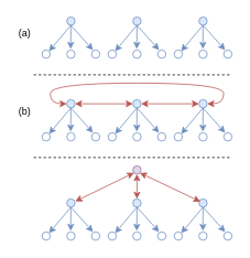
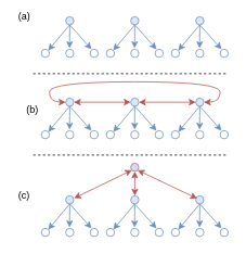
  <mxCell id="0" />
  <mxCell id="1" parent="0" />
  <mxCell id="2" style="rounded=0;orthogonalLoop=1;jettySize=auto;html=1;exitX=0.5;exitY=1;exitDx=0;exitDy=0;entryX=1;entryY=0;entryDx=0;entryDy=0;fillColor=#dae8fc;strokeColor=#6c8ebf;" edge="1" parent="1" source="5" target="7"><mxGeometry relative="1" as="geometry" /></mxCell>
  <mxCell id="3" style="edgeStyle=none;rounded=0;orthogonalLoop=1;jettySize=auto;html=1;exitX=0.5;exitY=1;exitDx=0;exitDy=0;entryX=0.477;entryY=-0.123;entryDx=0;entryDy=0;entryPerimeter=0;fillColor=#dae8fc;strokeColor=#6c8ebf;" edge="1" parent="1" source="5" target="6"><mxGeometry relative="1" as="geometry" /></mxCell>
  <mxCell id="4" style="edgeStyle=none;rounded=0;orthogonalLoop=1;jettySize=auto;html=1;exitX=0.5;exitY=1;exitDx=0;exitDy=0;entryX=0.171;entryY=0.006;entryDx=0;entryDy=0;entryPerimeter=0;fillColor=#dae8fc;strokeColor=#6c8ebf;" edge="1" parent="1" source="5" target="8"><mxGeometry relative="1" as="geometry" /></mxCell>
  <mxCell id="5" value="" style="ellipse;whiteSpace=wrap;html=1;aspect=fixed;fillColor=#dae8fc;strokeColor=#6c8ebf;" vertex="1" parent="1"><mxGeometry x="80" y="20" width="10" height="10" as="geometry" /></mxCell>
  <mxCell id="6" value="" style="ellipse;whiteSpace=wrap;html=1;aspect=fixed;fillColor=none;strokeColor=#6c8ebf;" vertex="1" parent="1"><mxGeometry x="80" y="60" width="10" height="10" as="geometry" /></mxCell>
  <mxCell id="7" value="" style="ellipse;whiteSpace=wrap;html=1;aspect=fixed;fillColor=none;strokeColor=#6c8ebf;" vertex="1" parent="1"><mxGeometry x="50" y="60" width="10" height="10" as="geometry" /></mxCell>
  <mxCell id="8" value="" style="ellipse;whiteSpace=wrap;html=1;aspect=fixed;fillColor=none;strokeColor=#6c8ebf;" vertex="1" parent="1"><mxGeometry x="110" y="60" width="10" height="10" as="geometry" /></mxCell>
  <mxCell id="9" style="rounded=0;orthogonalLoop=1;jettySize=auto;html=1;exitX=0.5;exitY=1;exitDx=0;exitDy=0;entryX=1;entryY=0;entryDx=0;entryDy=0;fillColor=#dae8fc;strokeColor=#6c8ebf;" edge="1" source="12" target="14" parent="1"><mxGeometry relative="1" as="geometry" /></mxCell>
  <mxCell id="10" style="edgeStyle=none;rounded=0;orthogonalLoop=1;jettySize=auto;html=1;exitX=0.5;exitY=1;exitDx=0;exitDy=0;entryX=0.477;entryY=-0.123;entryDx=0;entryDy=0;entryPerimeter=0;fillColor=#dae8fc;strokeColor=#6c8ebf;" edge="1" source="12" target="13" parent="1"><mxGeometry relative="1" as="geometry" /></mxCell>
  <mxCell id="11" style="edgeStyle=none;rounded=0;orthogonalLoop=1;jettySize=auto;html=1;exitX=0.5;exitY=1;exitDx=0;exitDy=0;entryX=0.171;entryY=0.006;entryDx=0;entryDy=0;entryPerimeter=0;fillColor=#dae8fc;strokeColor=#6c8ebf;" edge="1" source="12" target="15" parent="1"><mxGeometry relative="1" as="geometry" /></mxCell>
  <mxCell id="12" value="" style="ellipse;whiteSpace=wrap;html=1;aspect=fixed;fillColor=#dae8fc;strokeColor=#6c8ebf;" vertex="1" parent="1"><mxGeometry x="160" y="20" width="10" height="10" as="geometry" /></mxCell>
  <mxCell id="13" value="" style="ellipse;whiteSpace=wrap;html=1;aspect=fixed;fillColor=none;strokeColor=#6c8ebf;" vertex="1" parent="1"><mxGeometry x="160" y="60" width="10" height="10" as="geometry" /></mxCell>
  <mxCell id="14" value="" style="ellipse;whiteSpace=wrap;html=1;aspect=fixed;fillColor=none;strokeColor=#6c8ebf;" vertex="1" parent="1"><mxGeometry x="130" y="60" width="10" height="10" as="geometry" /></mxCell>
  <mxCell id="15" value="" style="ellipse;whiteSpace=wrap;html=1;aspect=fixed;fillColor=none;strokeColor=#6c8ebf;" vertex="1" parent="1"><mxGeometry x="190" y="60" width="10" height="10" as="geometry" /></mxCell>
  <mxCell id="16" style="rounded=0;orthogonalLoop=1;jettySize=auto;html=1;exitX=0.5;exitY=1;exitDx=0;exitDy=0;entryX=1;entryY=0;entryDx=0;entryDy=0;fillColor=#dae8fc;strokeColor=#6c8ebf;" edge="1" source="19" target="21" parent="1"><mxGeometry relative="1" as="geometry" /></mxCell>
  <mxCell id="17" style="edgeStyle=none;rounded=0;orthogonalLoop=1;jettySize=auto;html=1;exitX=0.5;exitY=1;exitDx=0;exitDy=0;entryX=0.477;entryY=-0.123;entryDx=0;entryDy=0;entryPerimeter=0;fillColor=#dae8fc;strokeColor=#6c8ebf;" edge="1" source="19" target="20" parent="1"><mxGeometry relative="1" as="geometry" /></mxCell>
  <mxCell id="18" style="edgeStyle=none;rounded=0;orthogonalLoop=1;jettySize=auto;html=1;exitX=0.5;exitY=1;exitDx=0;exitDy=0;entryX=0.171;entryY=0.006;entryDx=0;entryDy=0;entryPerimeter=0;fillColor=#dae8fc;strokeColor=#6c8ebf;" edge="1" source="19" target="22" parent="1"><mxGeometry relative="1" as="geometry" /></mxCell>
  <mxCell id="19" value="" style="ellipse;whiteSpace=wrap;html=1;aspect=fixed;fillColor=#dae8fc;strokeColor=#6c8ebf;" vertex="1" parent="1"><mxGeometry x="240" y="20" width="10" height="10" as="geometry" /></mxCell>
  <mxCell id="20" value="" style="ellipse;whiteSpace=wrap;html=1;aspect=fixed;fillColor=none;strokeColor=#6c8ebf;" vertex="1" parent="1"><mxGeometry x="240" y="60" width="10" height="10" as="geometry" /></mxCell>
  <mxCell id="21" value="" style="ellipse;whiteSpace=wrap;html=1;aspect=fixed;fillColor=none;strokeColor=#6c8ebf;" vertex="1" parent="1"><mxGeometry x="210" y="60" width="10" height="10" as="geometry" /></mxCell>
  <mxCell id="22" value="" style="ellipse;whiteSpace=wrap;html=1;aspect=fixed;fillColor=none;strokeColor=#6c8ebf;" vertex="1" parent="1"><mxGeometry x="270" y="60" width="10" height="10" as="geometry" /></mxCell>
  <mxCell id="23" value="" style="endArrow=none;dashed=1;html=1;" edge="1" parent="1"><mxGeometry width="50" height="50" relative="1" as="geometry"><mxPoint x="40" y="90" as="sourcePoint" /><mxPoint x="280" y="90" as="targetPoint" /></mxGeometry></mxCell>
  <mxCell id="24" style="rounded=0;orthogonalLoop=1;jettySize=auto;html=1;exitX=0.5;exitY=1;exitDx=0;exitDy=0;entryX=1;entryY=0;entryDx=0;entryDy=0;fillColor=#dae8fc;strokeColor=#6c8ebf;" edge="1" source="28" target="30" parent="1"><mxGeometry relative="1" as="geometry" /></mxCell>
  <mxCell id="25" style="edgeStyle=none;rounded=0;orthogonalLoop=1;jettySize=auto;html=1;exitX=0.5;exitY=1;exitDx=0;exitDy=0;entryX=0.477;entryY=-0.123;entryDx=0;entryDy=0;entryPerimeter=0;fillColor=#dae8fc;strokeColor=#6c8ebf;" edge="1" source="28" target="29" parent="1"><mxGeometry relative="1" as="geometry" /></mxCell>
  <mxCell id="26" style="edgeStyle=none;rounded=0;orthogonalLoop=1;jettySize=auto;html=1;exitX=0.5;exitY=1;exitDx=0;exitDy=0;entryX=0.171;entryY=0.006;entryDx=0;entryDy=0;entryPerimeter=0;fillColor=#dae8fc;strokeColor=#6c8ebf;" edge="1" source="28" target="31" parent="1"><mxGeometry relative="1" as="geometry" /></mxCell>
  <mxCell id="27" style="edgeStyle=none;rounded=0;orthogonalLoop=1;jettySize=auto;html=1;exitX=1;exitY=0.5;exitDx=0;exitDy=0;entryX=0;entryY=0.5;entryDx=0;entryDy=0;startArrow=classic;startFill=1;fillColor=#f8cecc;strokeColor=#b85450;" edge="1" parent="1" source="28" target="36"><mxGeometry relative="1" as="geometry" /></mxCell>
  <mxCell id="28" value="" style="ellipse;whiteSpace=wrap;html=1;aspect=fixed;fillColor=#dae8fc;strokeColor=#6c8ebf;" vertex="1" parent="1"><mxGeometry x="80" y="120" width="10" height="10" as="geometry" /></mxCell>
  <mxCell id="29" value="" style="ellipse;whiteSpace=wrap;html=1;aspect=fixed;fillColor=none;strokeColor=#6c8ebf;" vertex="1" parent="1"><mxGeometry x="80" y="160" width="10" height="10" as="geometry" /></mxCell>
  <mxCell id="30" value="" style="ellipse;whiteSpace=wrap;html=1;aspect=fixed;fillColor=none;strokeColor=#6c8ebf;" vertex="1" parent="1"><mxGeometry x="50" y="160" width="10" height="10" as="geometry" /></mxCell>
  <mxCell id="31" value="" style="ellipse;whiteSpace=wrap;html=1;aspect=fixed;fillColor=none;strokeColor=#6c8ebf;" vertex="1" parent="1"><mxGeometry x="110" y="160" width="10" height="10" as="geometry" /></mxCell>
  <mxCell id="32" style="rounded=0;orthogonalLoop=1;jettySize=auto;html=1;exitX=0.5;exitY=1;exitDx=0;exitDy=0;entryX=1;entryY=0;entryDx=0;entryDy=0;fillColor=#dae8fc;strokeColor=#6c8ebf;" edge="1" source="36" target="38" parent="1"><mxGeometry relative="1" as="geometry" /></mxCell>
  <mxCell id="33" style="edgeStyle=none;rounded=0;orthogonalLoop=1;jettySize=auto;html=1;exitX=0.5;exitY=1;exitDx=0;exitDy=0;entryX=0.477;entryY=-0.123;entryDx=0;entryDy=0;entryPerimeter=0;fillColor=#dae8fc;strokeColor=#6c8ebf;" edge="1" source="36" target="37" parent="1"><mxGeometry relative="1" as="geometry" /></mxCell>
  <mxCell id="34" style="edgeStyle=none;rounded=0;orthogonalLoop=1;jettySize=auto;html=1;exitX=0.5;exitY=1;exitDx=0;exitDy=0;entryX=0.171;entryY=0.006;entryDx=0;entryDy=0;entryPerimeter=0;fillColor=#dae8fc;strokeColor=#6c8ebf;" edge="1" source="36" target="39" parent="1"><mxGeometry relative="1" as="geometry" /></mxCell>
  <mxCell id="35" style="edgeStyle=none;rounded=0;orthogonalLoop=1;jettySize=auto;html=1;exitX=1;exitY=0.5;exitDx=0;exitDy=0;entryX=0;entryY=0.5;entryDx=0;entryDy=0;startArrow=classic;startFill=1;fillColor=#f8cecc;strokeColor=#b85450;" edge="1" parent="1" source="36" target="44"><mxGeometry relative="1" as="geometry" /></mxCell>
  <mxCell id="36" value="" style="ellipse;whiteSpace=wrap;html=1;aspect=fixed;fillColor=#dae8fc;strokeColor=#6c8ebf;" vertex="1" parent="1"><mxGeometry x="160" y="120" width="10" height="10" as="geometry" /></mxCell>
  <mxCell id="37" value="" style="ellipse;whiteSpace=wrap;html=1;aspect=fixed;fillColor=none;strokeColor=#6c8ebf;" vertex="1" parent="1"><mxGeometry x="160" y="160" width="10" height="10" as="geometry" /></mxCell>
  <mxCell id="38" value="" style="ellipse;whiteSpace=wrap;html=1;aspect=fixed;fillColor=none;strokeColor=#6c8ebf;" vertex="1" parent="1"><mxGeometry x="130" y="160" width="10" height="10" as="geometry" /></mxCell>
  <mxCell id="39" value="" style="ellipse;whiteSpace=wrap;html=1;aspect=fixed;fillColor=none;strokeColor=#6c8ebf;" vertex="1" parent="1"><mxGeometry x="190" y="160" width="10" height="10" as="geometry" /></mxCell>
  <mxCell id="40" style="rounded=0;orthogonalLoop=1;jettySize=auto;html=1;exitX=0.5;exitY=1;exitDx=0;exitDy=0;entryX=1;entryY=0;entryDx=0;entryDy=0;fillColor=#dae8fc;strokeColor=#6c8ebf;" edge="1" source="44" target="46" parent="1"><mxGeometry relative="1" as="geometry" /></mxCell>
  <mxCell id="41" style="edgeStyle=none;rounded=0;orthogonalLoop=1;jettySize=auto;html=1;exitX=0.5;exitY=1;exitDx=0;exitDy=0;entryX=0.477;entryY=-0.123;entryDx=0;entryDy=0;entryPerimeter=0;fillColor=#dae8fc;strokeColor=#6c8ebf;" edge="1" source="44" target="45" parent="1"><mxGeometry relative="1" as="geometry" /></mxCell>
  <mxCell id="42" style="edgeStyle=none;rounded=0;orthogonalLoop=1;jettySize=auto;html=1;exitX=0.5;exitY=1;exitDx=0;exitDy=0;entryX=0.171;entryY=0.006;entryDx=0;entryDy=0;entryPerimeter=0;fillColor=#dae8fc;strokeColor=#6c8ebf;" edge="1" source="44" target="47" parent="1"><mxGeometry relative="1" as="geometry" /></mxCell>
  <mxCell id="43" style="edgeStyle=orthogonalEdgeStyle;rounded=0;orthogonalLoop=1;jettySize=auto;html=1;exitX=1;exitY=0.5;exitDx=0;exitDy=0;entryX=0;entryY=0.5;entryDx=0;entryDy=0;startArrow=classic;startFill=1;curved=1;fillColor=#f8cecc;strokeColor=#b85450;" edge="1" parent="1" source="44" target="28"><mxGeometry relative="1" as="geometry"><Array as="points"><mxPoint x="270" y="125" /><mxPoint x="270" y="100" /><mxPoint x="60" y="100" /><mxPoint x="60" y="125" /></Array></mxGeometry></mxCell>
  <mxCell id="44" value="" style="ellipse;whiteSpace=wrap;html=1;aspect=fixed;fillColor=#dae8fc;strokeColor=#6c8ebf;" vertex="1" parent="1"><mxGeometry x="240" y="120" width="10" height="10" as="geometry" /></mxCell>
  <mxCell id="45" value="" style="ellipse;whiteSpace=wrap;html=1;aspect=fixed;fillColor=none;strokeColor=#6c8ebf;" vertex="1" parent="1"><mxGeometry x="240" y="160" width="10" height="10" as="geometry" /></mxCell>
  <mxCell id="46" value="" style="ellipse;whiteSpace=wrap;html=1;aspect=fixed;fillColor=none;strokeColor=#6c8ebf;" vertex="1" parent="1"><mxGeometry x="210" y="160" width="10" height="10" as="geometry" /></mxCell>
  <mxCell id="47" value="" style="ellipse;whiteSpace=wrap;html=1;aspect=fixed;fillColor=none;strokeColor=#6c8ebf;" vertex="1" parent="1"><mxGeometry x="270" y="160" width="10" height="10" as="geometry" /></mxCell>
  <mxCell id="48" value="" style="endArrow=none;dashed=1;html=1;" edge="1" parent="1"><mxGeometry width="50" height="50" relative="1" as="geometry"><mxPoint x="40" y="190" as="sourcePoint" /><mxPoint x="280" y="190" as="targetPoint" /></mxGeometry></mxCell>
  <mxCell id="49" style="rounded=0;orthogonalLoop=1;jettySize=auto;html=1;exitX=0.5;exitY=1;exitDx=0;exitDy=0;entryX=1;entryY=0;entryDx=0;entryDy=0;fillColor=#dae8fc;strokeColor=#6c8ebf;" edge="1" source="52" target="54" parent="1"><mxGeometry relative="1" as="geometry" /></mxCell>
  <mxCell id="50" style="edgeStyle=none;rounded=0;orthogonalLoop=1;jettySize=auto;html=1;exitX=0.5;exitY=1;exitDx=0;exitDy=0;entryX=0.477;entryY=-0.123;entryDx=0;entryDy=0;entryPerimeter=0;fillColor=#dae8fc;strokeColor=#6c8ebf;" edge="1" source="52" target="53" parent="1"><mxGeometry relative="1" as="geometry" /></mxCell>
  <mxCell id="51" style="edgeStyle=none;rounded=0;orthogonalLoop=1;jettySize=auto;html=1;exitX=0.5;exitY=1;exitDx=0;exitDy=0;entryX=0.171;entryY=0.006;entryDx=0;entryDy=0;entryPerimeter=0;fillColor=#dae8fc;strokeColor=#6c8ebf;" edge="1" source="52" target="55" parent="1"><mxGeometry relative="1" as="geometry" /></mxCell>
  <mxCell id="52" value="" style="ellipse;whiteSpace=wrap;html=1;aspect=fixed;fillColor=#dae8fc;strokeColor=#6c8ebf;" vertex="1" parent="1"><mxGeometry x="80" y="240" width="10" height="10" as="geometry" /></mxCell>
  <mxCell id="53" value="" style="ellipse;whiteSpace=wrap;html=1;aspect=fixed;fillColor=none;strokeColor=#6c8ebf;" vertex="1" parent="1"><mxGeometry x="80" y="280" width="10" height="10" as="geometry" /></mxCell>
  <mxCell id="54" value="" style="ellipse;whiteSpace=wrap;html=1;aspect=fixed;fillColor=none;strokeColor=#6c8ebf;" vertex="1" parent="1"><mxGeometry x="50" y="280" width="10" height="10" as="geometry" /></mxCell>
  <mxCell id="55" value="" style="ellipse;whiteSpace=wrap;html=1;aspect=fixed;fillColor=none;strokeColor=#6c8ebf;" vertex="1" parent="1"><mxGeometry x="110" y="280" width="10" height="10" as="geometry" /></mxCell>
  <mxCell id="56" style="rounded=0;orthogonalLoop=1;jettySize=auto;html=1;exitX=0.5;exitY=1;exitDx=0;exitDy=0;entryX=1;entryY=0;entryDx=0;entryDy=0;fillColor=#dae8fc;strokeColor=#6c8ebf;" edge="1" source="59" target="61" parent="1"><mxGeometry relative="1" as="geometry" /></mxCell>
  <mxCell id="57" style="edgeStyle=none;rounded=0;orthogonalLoop=1;jettySize=auto;html=1;exitX=0.5;exitY=1;exitDx=0;exitDy=0;entryX=0.477;entryY=-0.123;entryDx=0;entryDy=0;entryPerimeter=0;fillColor=#dae8fc;strokeColor=#6c8ebf;" edge="1" source="59" target="60" parent="1"><mxGeometry relative="1" as="geometry" /></mxCell>
  <mxCell id="58" style="edgeStyle=none;rounded=0;orthogonalLoop=1;jettySize=auto;html=1;exitX=0.5;exitY=1;exitDx=0;exitDy=0;entryX=0.171;entryY=0.006;entryDx=0;entryDy=0;entryPerimeter=0;fillColor=#dae8fc;strokeColor=#6c8ebf;" edge="1" source="59" target="62" parent="1"><mxGeometry relative="1" as="geometry" /></mxCell>
  <mxCell id="59" value="" style="ellipse;whiteSpace=wrap;html=1;aspect=fixed;fillColor=#dae8fc;strokeColor=#6c8ebf;" vertex="1" parent="1"><mxGeometry x="160" y="240" width="10" height="10" as="geometry" /></mxCell>
  <mxCell id="60" value="" style="ellipse;whiteSpace=wrap;html=1;aspect=fixed;fillColor=none;strokeColor=#6c8ebf;" vertex="1" parent="1"><mxGeometry x="160" y="280" width="10" height="10" as="geometry" /></mxCell>
  <mxCell id="61" value="" style="ellipse;whiteSpace=wrap;html=1;aspect=fixed;fillColor=none;strokeColor=#6c8ebf;" vertex="1" parent="1"><mxGeometry x="130" y="280" width="10" height="10" as="geometry" /></mxCell>
  <mxCell id="62" value="" style="ellipse;whiteSpace=wrap;html=1;aspect=fixed;fillColor=none;strokeColor=#6c8ebf;" vertex="1" parent="1"><mxGeometry x="190" y="280" width="10" height="10" as="geometry" /></mxCell>
  <mxCell id="63" style="rounded=0;orthogonalLoop=1;jettySize=auto;html=1;exitX=0.5;exitY=1;exitDx=0;exitDy=0;entryX=1;entryY=0;entryDx=0;entryDy=0;fillColor=#dae8fc;strokeColor=#6c8ebf;" edge="1" source="66" target="68" parent="1"><mxGeometry relative="1" as="geometry" /></mxCell>
  <mxCell id="64" style="edgeStyle=none;rounded=0;orthogonalLoop=1;jettySize=auto;html=1;exitX=0.5;exitY=1;exitDx=0;exitDy=0;entryX=0.477;entryY=-0.123;entryDx=0;entryDy=0;entryPerimeter=0;fillColor=#dae8fc;strokeColor=#6c8ebf;" edge="1" source="66" target="67" parent="1"><mxGeometry relative="1" as="geometry" /></mxCell>
  <mxCell id="65" style="edgeStyle=none;rounded=0;orthogonalLoop=1;jettySize=auto;html=1;exitX=0.5;exitY=1;exitDx=0;exitDy=0;entryX=0.171;entryY=0.006;entryDx=0;entryDy=0;entryPerimeter=0;fillColor=#dae8fc;strokeColor=#6c8ebf;" edge="1" source="66" target="69" parent="1"><mxGeometry relative="1" as="geometry" /></mxCell>
  <mxCell id="66" value="" style="ellipse;whiteSpace=wrap;html=1;aspect=fixed;fillColor=#dae8fc;strokeColor=#6c8ebf;" vertex="1" parent="1"><mxGeometry x="240" y="240" width="10" height="10" as="geometry" /></mxCell>
  <mxCell id="67" value="" style="ellipse;whiteSpace=wrap;html=1;aspect=fixed;fillColor=none;strokeColor=#6c8ebf;" vertex="1" parent="1"><mxGeometry x="240" y="280" width="10" height="10" as="geometry" /></mxCell>
  <mxCell id="68" value="" style="ellipse;whiteSpace=wrap;html=1;aspect=fixed;fillColor=none;strokeColor=#6c8ebf;" vertex="1" parent="1"><mxGeometry x="210" y="280" width="10" height="10" as="geometry" /></mxCell>
  <mxCell id="69" value="" style="ellipse;whiteSpace=wrap;html=1;aspect=fixed;fillColor=none;strokeColor=#6c8ebf;" vertex="1" parent="1"><mxGeometry x="270" y="280" width="10" height="10" as="geometry" /></mxCell>
  <mxCell id="70" style="edgeStyle=none;rounded=0;orthogonalLoop=1;jettySize=auto;html=1;exitX=0;exitY=1;exitDx=0;exitDy=0;entryX=1.031;entryY=0.296;entryDx=0;entryDy=0;entryPerimeter=0;fillColor=#f8cecc;strokeColor=#b85450;startArrow=classic;startFill=1;" edge="1" parent="1" source="73" target="52"><mxGeometry relative="1" as="geometry" /></mxCell>
  <mxCell id="71" style="edgeStyle=none;rounded=0;orthogonalLoop=1;jettySize=auto;html=1;exitX=0.5;exitY=1;exitDx=0;exitDy=0;entryX=0.5;entryY=0;entryDx=0;entryDy=0;fillColor=#f8cecc;strokeColor=#b85450;startArrow=classic;startFill=1;" edge="1" parent="1" source="73" target="59"><mxGeometry relative="1" as="geometry" /></mxCell>
  <mxCell id="72" style="edgeStyle=none;rounded=0;orthogonalLoop=1;jettySize=auto;html=1;exitX=1;exitY=1;exitDx=0;exitDy=0;entryX=0.177;entryY=0.335;entryDx=0;entryDy=0;entryPerimeter=0;fillColor=#f8cecc;strokeColor=#b85450;startArrow=classic;startFill=1;" edge="1" parent="1" source="73" target="66"><mxGeometry relative="1" as="geometry" /></mxCell>
  <mxCell id="73" value="" style="ellipse;whiteSpace=wrap;html=1;aspect=fixed;fillColor=#e1d5e7;strokeColor=#9673a6;" vertex="1" parent="1"><mxGeometry x="160" y="200" width="10" height="10" as="geometry" /></mxCell>
- <mxCell id="74" value="(a)" style="text;html=1;resizable=0;points=[];autosize=1;align=left;verticalAlign=top;spacingTop=-4;" vertex="1" parent="1"><mxGeometry x="20" y="30" width="30" height="20" as="geometry" /></mxCell>
- <mxCell id="75" value="(b)" style="text;html=1;resizable=0;points=[];autosize=1;align=left;verticalAlign=top;spacingTop=-4;" vertex="1" parent="1"><mxGeometry x="20" y="125" width="30" height="20" as="geometry" /></mxCell>
+ <mxCell id="74" value="(a)" style="text;html=1;resizable=0;points=[];autosize=1;align=left;verticalAlign=top;spacingTop=-4;" vertex="1" parent="1"><mxGeometry x="20" y="10" width="30" height="20" as="geometry" /></mxCell>
+ <mxCell id="75" value="(b)" style="text;html=1;resizable=0;points=[];autosize=1;align=left;verticalAlign=top;spacingTop=-4;" vertex="1" parent="1"><mxGeometry x="30" y="125" width="30" height="20" as="geometry" /></mxCell>
+ <mxCell id="76" value="(c)" style="text;html=1;resizable=0;points=[];autosize=1;align=left;verticalAlign=top;spacingTop=-4;" vertex="1" parent="1"><mxGeometry x="20" y="230" width="30" height="20" as="geometry" /></mxCell>
